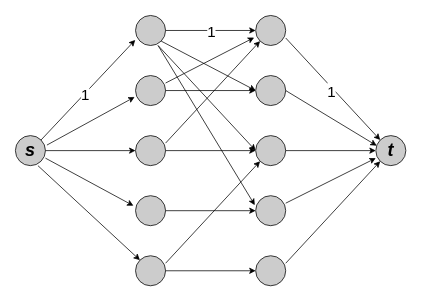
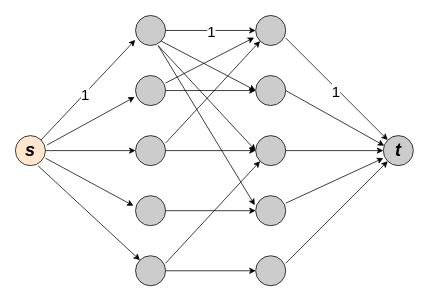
  <mxCell id="0" />
  <mxCell id="1" parent="0" />
- <mxCell id="2" value="&lt;i&gt;&lt;b&gt;&lt;font style=&quot;font-size: 24px;&quot;&gt;s&lt;/font&gt;&lt;/b&gt;&lt;/i&gt;" style="ellipse;whiteSpace=wrap;html=1;aspect=fixed;fillColor=#CCCCCC;" vertex="1" parent="1"><mxGeometry x="20" y="180" width="40" height="40" as="geometry" /></mxCell>
+ <mxCell id="2" value="&lt;i&gt;&lt;b&gt;&lt;font style=&quot;font-size: 24px;&quot;&gt;s&lt;/font&gt;&lt;/b&gt;&lt;/i&gt;" style="ellipse;whiteSpace=wrap;html=1;aspect=fixed;fillColor=#ffe6cc;" vertex="1" parent="1"><mxGeometry x="20" y="180" width="40" height="40" as="geometry" /></mxCell>
  <mxCell id="3" value="" style="ellipse;whiteSpace=wrap;html=1;aspect=fixed;fillColor=#CCCCCC;" vertex="1" parent="1"><mxGeometry x="180" y="100" width="40" height="40" as="geometry" /></mxCell>
  <mxCell id="4" value="" style="ellipse;whiteSpace=wrap;html=1;aspect=fixed;fillColor=#CCCCCC;" vertex="1" parent="1"><mxGeometry x="180" y="180" width="40" height="40" as="geometry" /></mxCell>
  <mxCell id="5" value="" style="ellipse;whiteSpace=wrap;html=1;aspect=fixed;fillColor=#CCCCCC;" vertex="1" parent="1"><mxGeometry x="180" y="20" width="40" height="40" as="geometry" /></mxCell>
  <mxCell id="6" value="" style="ellipse;whiteSpace=wrap;html=1;aspect=fixed;fillColor=#CCCCCC;" vertex="1" parent="1"><mxGeometry x="180" y="260" width="40" height="40" as="geometry" /></mxCell>
  <mxCell id="7" value="" style="ellipse;whiteSpace=wrap;html=1;aspect=fixed;fillColor=#CCCCCC;" vertex="1" parent="1"><mxGeometry x="180" y="340" width="40" height="40" as="geometry" /></mxCell>
  <mxCell id="8" value="" style="ellipse;whiteSpace=wrap;html=1;aspect=fixed;fillColor=#CCCCCC;" vertex="1" parent="1"><mxGeometry x="340" y="20" width="40" height="40" as="geometry" /></mxCell>
  <mxCell id="9" value="" style="ellipse;whiteSpace=wrap;html=1;aspect=fixed;fillColor=#CCCCCC;" vertex="1" parent="1"><mxGeometry x="340" y="100" width="40" height="40" as="geometry" /></mxCell>
  <mxCell id="10" value="" style="ellipse;whiteSpace=wrap;html=1;aspect=fixed;fillColor=#CCCCCC;" vertex="1" parent="1"><mxGeometry x="340" y="180" width="40" height="40" as="geometry" /></mxCell>
  <mxCell id="11" value="" style="ellipse;whiteSpace=wrap;html=1;aspect=fixed;fillColor=#CCCCCC;" vertex="1" parent="1"><mxGeometry x="340" y="260" width="40" height="40" as="geometry" /></mxCell>
  <mxCell id="12" value="" style="ellipse;whiteSpace=wrap;html=1;aspect=fixed;fillColor=#CCCCCC;" vertex="1" parent="1"><mxGeometry x="340" y="340" width="40" height="40" as="geometry" /></mxCell>
- <mxCell id="13" value="&lt;font style=&quot;font-size: 24px;&quot;&gt;&lt;b&gt;&lt;i&gt;t&lt;/i&gt;&lt;/b&gt;&lt;/font&gt;" style="ellipse;whiteSpace=wrap;html=1;aspect=fixed;fillColor=#CCCCCC;" vertex="1" parent="1"><mxGeometry x="500" y="180" width="40" height="40" as="geometry" /></mxCell>
+ <mxCell id="13" value="&lt;font style=&quot;font-size: 24px;&quot;&gt;&lt;b&gt;&lt;i&gt;t&lt;/i&gt;&lt;/b&gt;&lt;/font&gt;" style="ellipse;whiteSpace=wrap;html=1;aspect=fixed;fillColor=#CCCCCC;" vertex="1" parent="1"><mxGeometry x="510" y="180" width="40" height="40" as="geometry" /></mxCell>
  <mxCell id="14" value="" style="endArrow=classic;html=1;rounded=0;entryX=-0.01;entryY=0.815;entryDx=0;entryDy=0;entryPerimeter=0;exitX=1;exitY=0;exitDx=0;exitDy=0;" edge="1" parent="1" source="2" target="5"><mxGeometry width="50" height="50" relative="1" as="geometry"><mxPoint x="50" y="180" as="sourcePoint" /><mxPoint x="100" y="130" as="targetPoint" /></mxGeometry></mxCell>
  <mxCell id="15" value="1" style="edgeLabel;html=1;align=center;verticalAlign=middle;resizable=0;points=[];fontSize=20;" vertex="1" connectable="0" parent="14"><mxGeometry x="-0.267" relative="1" as="geometry"><mxPoint x="12" y="-13" as="offset" /></mxGeometry></mxCell>
  <mxCell id="16" value="" style="endArrow=classic;html=1;rounded=0;fontSize=20;entryX=0;entryY=0.5;entryDx=0;entryDy=0;" edge="1" parent="1" target="8"><mxGeometry width="50" height="50" relative="1" as="geometry"><mxPoint x="220" y="40" as="sourcePoint" /><mxPoint x="270" y="-10" as="targetPoint" /></mxGeometry></mxCell>
  <mxCell id="17" value="1" style="edgeLabel;html=1;align=center;verticalAlign=middle;resizable=0;points=[];fontSize=20;" vertex="1" connectable="0" parent="16"><mxGeometry x="0.347" y="-1" relative="1" as="geometry"><mxPoint x="-21" y="-1" as="offset" /></mxGeometry></mxCell>
  <mxCell id="18" value="" style="endArrow=classic;html=1;rounded=0;fontSize=20;entryX=0;entryY=0;entryDx=0;entryDy=0;" edge="1" parent="1" target="13"><mxGeometry width="50" height="50" relative="1" as="geometry"><mxPoint x="380" y="50" as="sourcePoint" /><mxPoint x="430" y="0" as="targetPoint" /></mxGeometry></mxCell>
  <mxCell id="19" value="1" style="edgeLabel;html=1;align=center;verticalAlign=middle;resizable=0;points=[];fontSize=20;" vertex="1" connectable="0" parent="18"><mxGeometry x="0.286" y="3" relative="1" as="geometry"><mxPoint x="-23" y="-15" as="offset" /></mxGeometry></mxCell>
  <mxCell id="20" value="" style="endArrow=classic;html=1;rounded=0;fontSize=20;entryX=-0.03;entryY=0.715;entryDx=0;entryDy=0;entryPerimeter=0;exitX=1.05;exitY=0.315;exitDx=0;exitDy=0;exitPerimeter=0;" edge="1" parent="1" source="2" target="3"><mxGeometry width="50" height="50" relative="1" as="geometry"><mxPoint x="60" y="190" as="sourcePoint" /><mxPoint x="110" y="140" as="targetPoint" /></mxGeometry></mxCell>
  <mxCell id="21" value="" style="endArrow=classic;html=1;rounded=0;fontSize=20;entryX=0;entryY=0.5;entryDx=0;entryDy=0;" edge="1" parent="1" target="4"><mxGeometry width="50" height="50" relative="1" as="geometry"><mxPoint x="60" y="200" as="sourcePoint" /><mxPoint x="110" y="150" as="targetPoint" /></mxGeometry></mxCell>
  <mxCell id="22" value="" style="endArrow=classic;html=1;rounded=0;fontSize=20;entryX=-0.07;entryY=0.335;entryDx=0;entryDy=0;entryPerimeter=0;" edge="1" parent="1" target="6"><mxGeometry width="50" height="50" relative="1" as="geometry"><mxPoint x="60" y="210" as="sourcePoint" /><mxPoint x="110" y="160" as="targetPoint" /></mxGeometry></mxCell>
  <mxCell id="23" value="" style="endArrow=classic;html=1;rounded=0;fontSize=20;entryX=0;entryY=0;entryDx=0;entryDy=0;" edge="1" parent="1" target="7"><mxGeometry width="50" height="50" relative="1" as="geometry"><mxPoint x="50" y="220" as="sourcePoint" /><mxPoint x="100" y="170" as="targetPoint" /></mxGeometry></mxCell>
  <mxCell id="24" value="" style="endArrow=classic;html=1;rounded=0;fontSize=20;entryX=0;entryY=0.5;entryDx=0;entryDy=0;" edge="1" parent="1" target="9"><mxGeometry width="50" height="50" relative="1" as="geometry"><mxPoint x="220" y="120" as="sourcePoint" /><mxPoint x="270" y="70" as="targetPoint" /></mxGeometry></mxCell>
  <mxCell id="25" value="" style="endArrow=classic;html=1;rounded=0;fontSize=20;entryX=0;entryY=0.5;entryDx=0;entryDy=0;" edge="1" parent="1" target="10"><mxGeometry width="50" height="50" relative="1" as="geometry"><mxPoint x="220" y="200" as="sourcePoint" /><mxPoint x="270" y="150" as="targetPoint" /></mxGeometry></mxCell>
  <mxCell id="26" value="" style="endArrow=classic;html=1;rounded=0;fontSize=20;entryX=0;entryY=0.5;entryDx=0;entryDy=0;" edge="1" parent="1" target="11"><mxGeometry width="50" height="50" relative="1" as="geometry"><mxPoint x="220" y="280" as="sourcePoint" /><mxPoint x="270" y="230" as="targetPoint" /></mxGeometry></mxCell>
  <mxCell id="27" value="" style="endArrow=classic;html=1;rounded=0;fontSize=20;entryX=0;entryY=0.5;entryDx=0;entryDy=0;" edge="1" parent="1" target="12"><mxGeometry width="50" height="50" relative="1" as="geometry"><mxPoint x="220" y="360" as="sourcePoint" /><mxPoint x="270" y="310" as="targetPoint" /></mxGeometry></mxCell>
  <mxCell id="28" value="" style="endArrow=classic;html=1;rounded=0;fontSize=20;entryX=0;entryY=0.5;entryDx=0;entryDy=0;exitX=1;exitY=1;exitDx=0;exitDy=0;" edge="1" parent="1" source="5" target="9"><mxGeometry width="50" height="50" relative="1" as="geometry"><mxPoint x="220" y="50" as="sourcePoint" /><mxPoint x="270" y="0" as="targetPoint" /></mxGeometry></mxCell>
  <mxCell id="29" value="" style="endArrow=classic;html=1;rounded=0;fontSize=20;entryX=0;entryY=0.5;entryDx=0;entryDy=0;" edge="1" parent="1" target="10"><mxGeometry width="50" height="50" relative="1" as="geometry"><mxPoint x="210" y="60" as="sourcePoint" /><mxPoint x="260" y="10" as="targetPoint" /></mxGeometry></mxCell>
  <mxCell id="30" value="" style="endArrow=classic;html=1;rounded=0;fontSize=20;entryX=-0.03;entryY=0.315;entryDx=0;entryDy=0;entryPerimeter=0;" edge="1" parent="1" target="11"><mxGeometry width="50" height="50" relative="1" as="geometry"><mxPoint x="210" y="60" as="sourcePoint" /><mxPoint x="260" y="10" as="targetPoint" /></mxGeometry></mxCell>
  <mxCell id="31" value="" style="endArrow=classic;html=1;rounded=0;fontSize=20;entryX=-0.05;entryY=0.735;entryDx=0;entryDy=0;entryPerimeter=0;" edge="1" parent="1" target="8"><mxGeometry width="50" height="50" relative="1" as="geometry"><mxPoint x="220" y="110" as="sourcePoint" /><mxPoint x="270" y="60" as="targetPoint" /></mxGeometry></mxCell>
  <mxCell id="32" value="" style="endArrow=classic;html=1;rounded=0;fontSize=20;entryX=0;entryY=1;entryDx=0;entryDy=0;" edge="1" parent="1" target="8"><mxGeometry width="50" height="50" relative="1" as="geometry"><mxPoint x="220" y="190" as="sourcePoint" /><mxPoint x="270" y="140" as="targetPoint" /></mxGeometry></mxCell>
  <mxCell id="33" value="" style="endArrow=classic;html=1;rounded=0;fontSize=20;entryX=0;entryY=1;entryDx=0;entryDy=0;" edge="1" parent="1" target="10"><mxGeometry width="50" height="50" relative="1" as="geometry"><mxPoint x="220" y="350" as="sourcePoint" /><mxPoint x="270" y="300" as="targetPoint" /></mxGeometry></mxCell>
  <mxCell id="34" value="" style="endArrow=classic;html=1;rounded=0;fontSize=20;entryX=0.03;entryY=0.335;entryDx=0;entryDy=0;entryPerimeter=0;" edge="1" parent="1" target="13"><mxGeometry width="50" height="50" relative="1" as="geometry"><mxPoint x="380" y="120" as="sourcePoint" /><mxPoint x="430" y="70" as="targetPoint" /></mxGeometry></mxCell>
  <mxCell id="35" value="" style="endArrow=classic;html=1;rounded=0;fontSize=20;entryX=0;entryY=0.5;entryDx=0;entryDy=0;" edge="1" parent="1" target="13"><mxGeometry width="50" height="50" relative="1" as="geometry"><mxPoint x="380" y="200" as="sourcePoint" /><mxPoint x="430" y="150" as="targetPoint" /></mxGeometry></mxCell>
  <mxCell id="36" value="" style="endArrow=classic;html=1;rounded=0;fontSize=20;entryX=0;entryY=0.75;entryDx=0;entryDy=0;entryPerimeter=0;" edge="1" parent="1" target="13"><mxGeometry width="50" height="50" relative="1" as="geometry"><mxPoint x="380" y="270" as="sourcePoint" /><mxPoint x="430" y="220" as="targetPoint" /></mxGeometry></mxCell>
  <mxCell id="37" value="" style="endArrow=classic;html=1;rounded=0;fontSize=20;entryX=0;entryY=1;entryDx=0;entryDy=0;" edge="1" parent="1" target="13"><mxGeometry width="50" height="50" relative="1" as="geometry"><mxPoint x="380" y="350" as="sourcePoint" /><mxPoint x="430" y="300" as="targetPoint" /></mxGeometry></mxCell>
